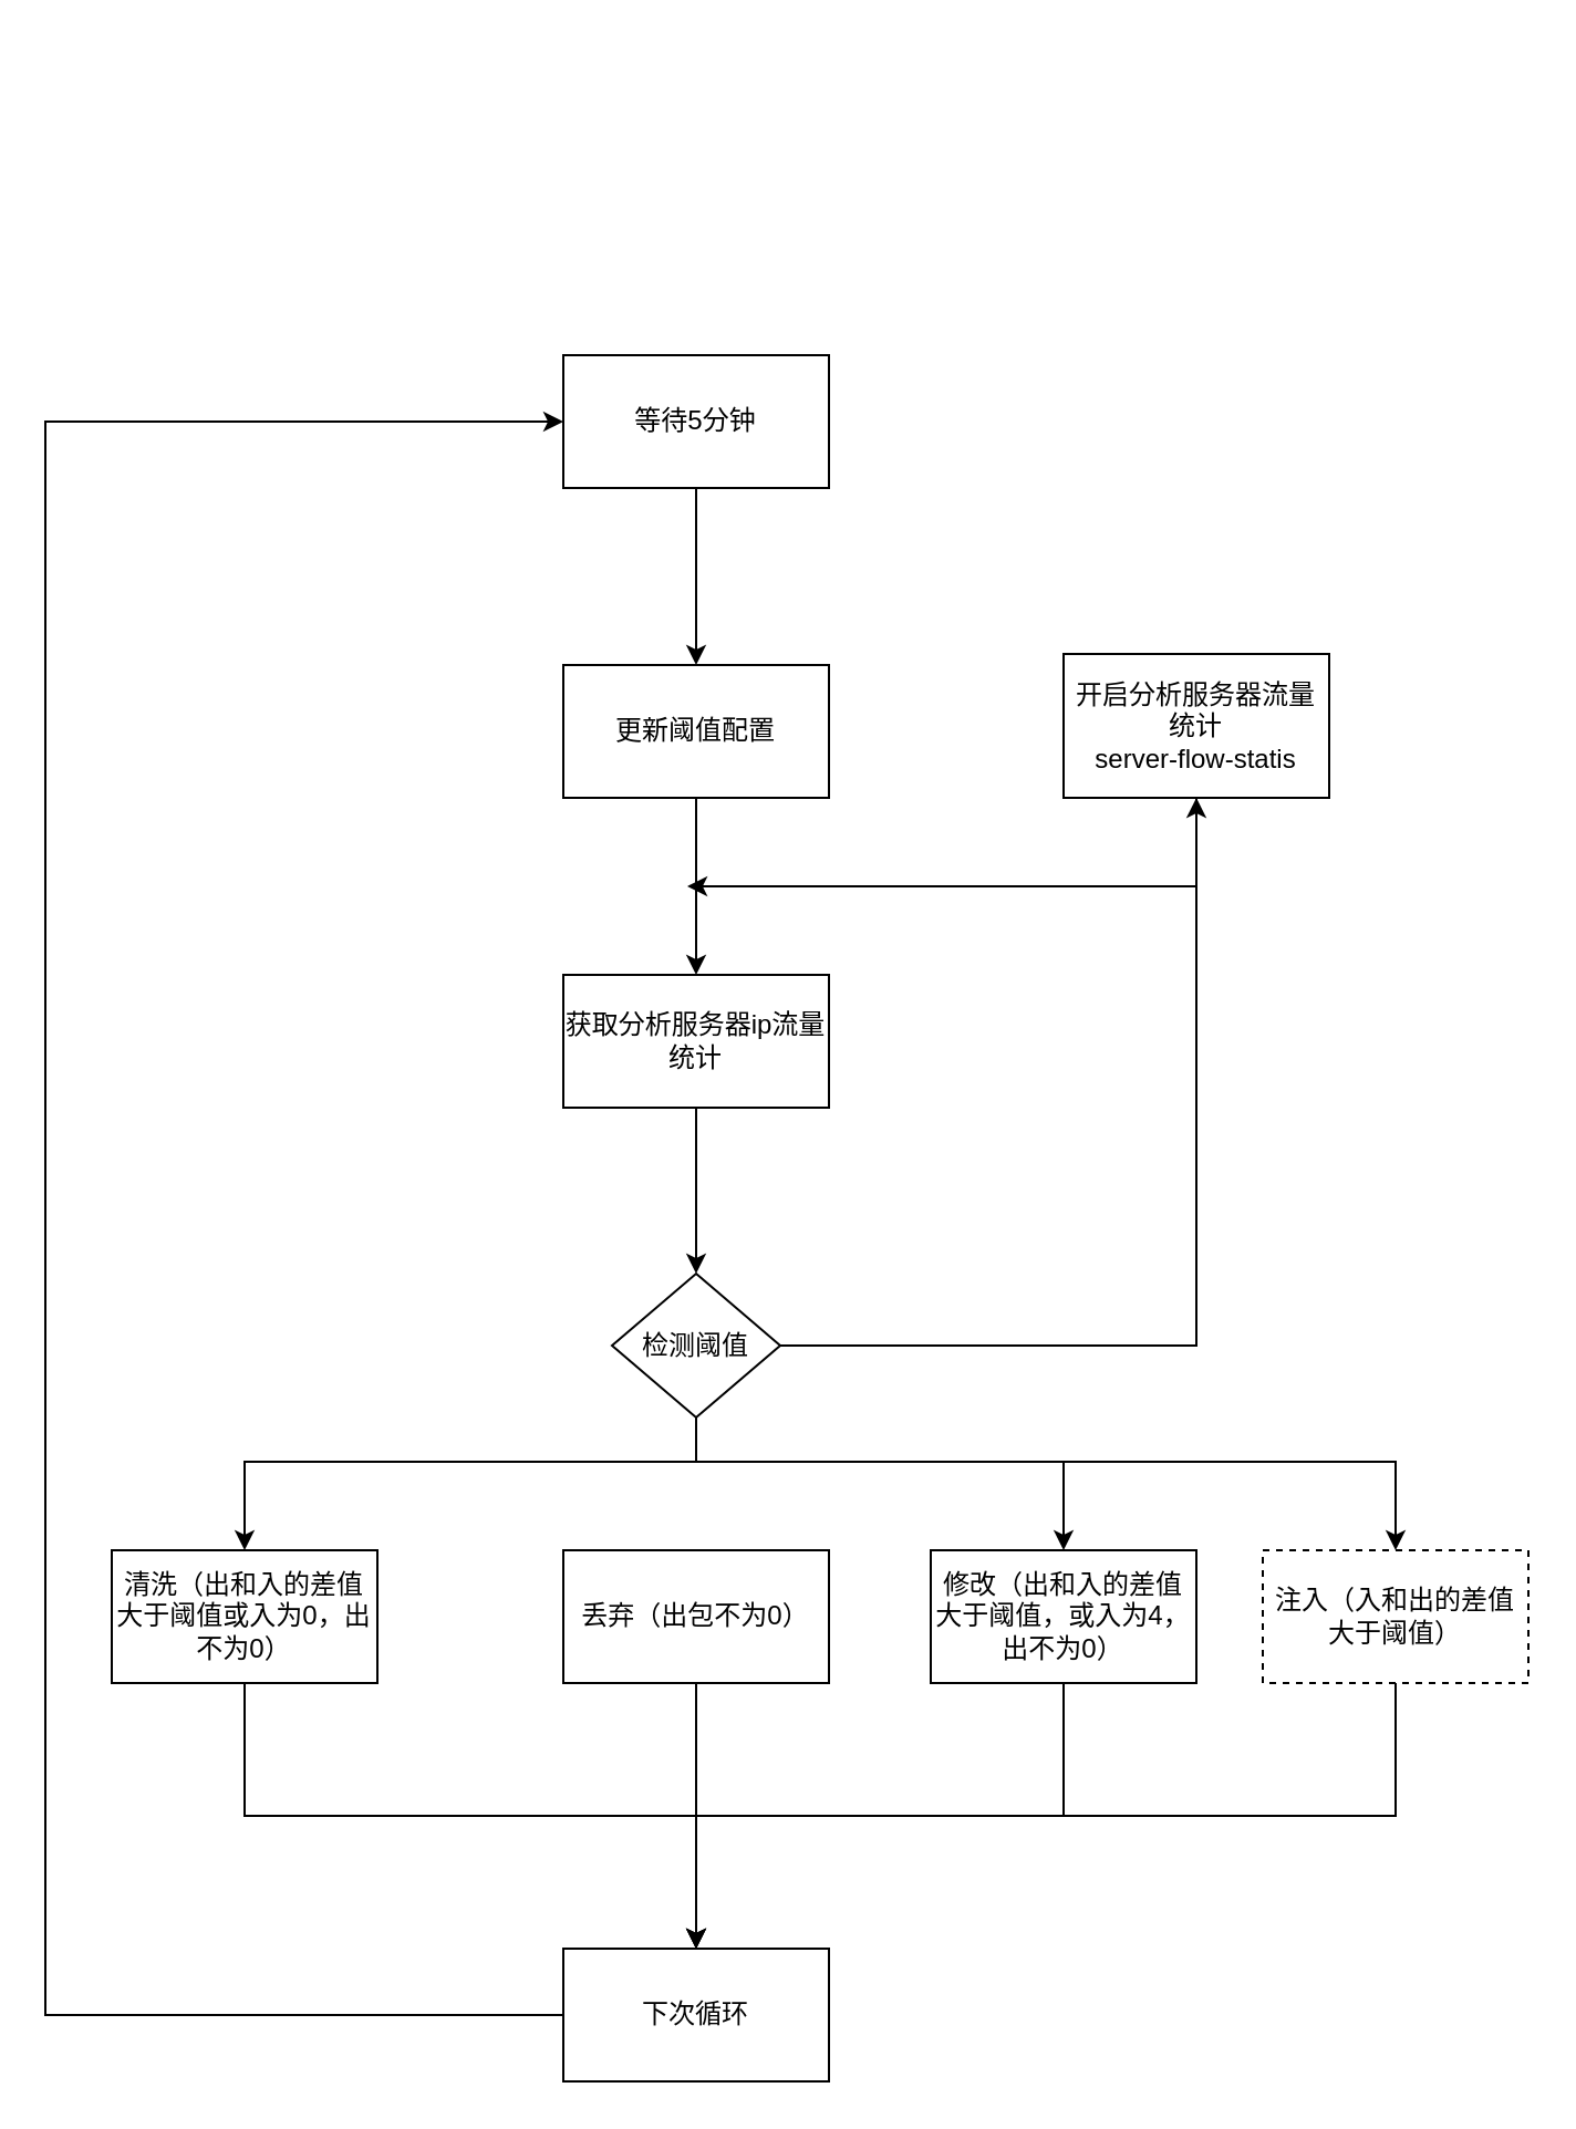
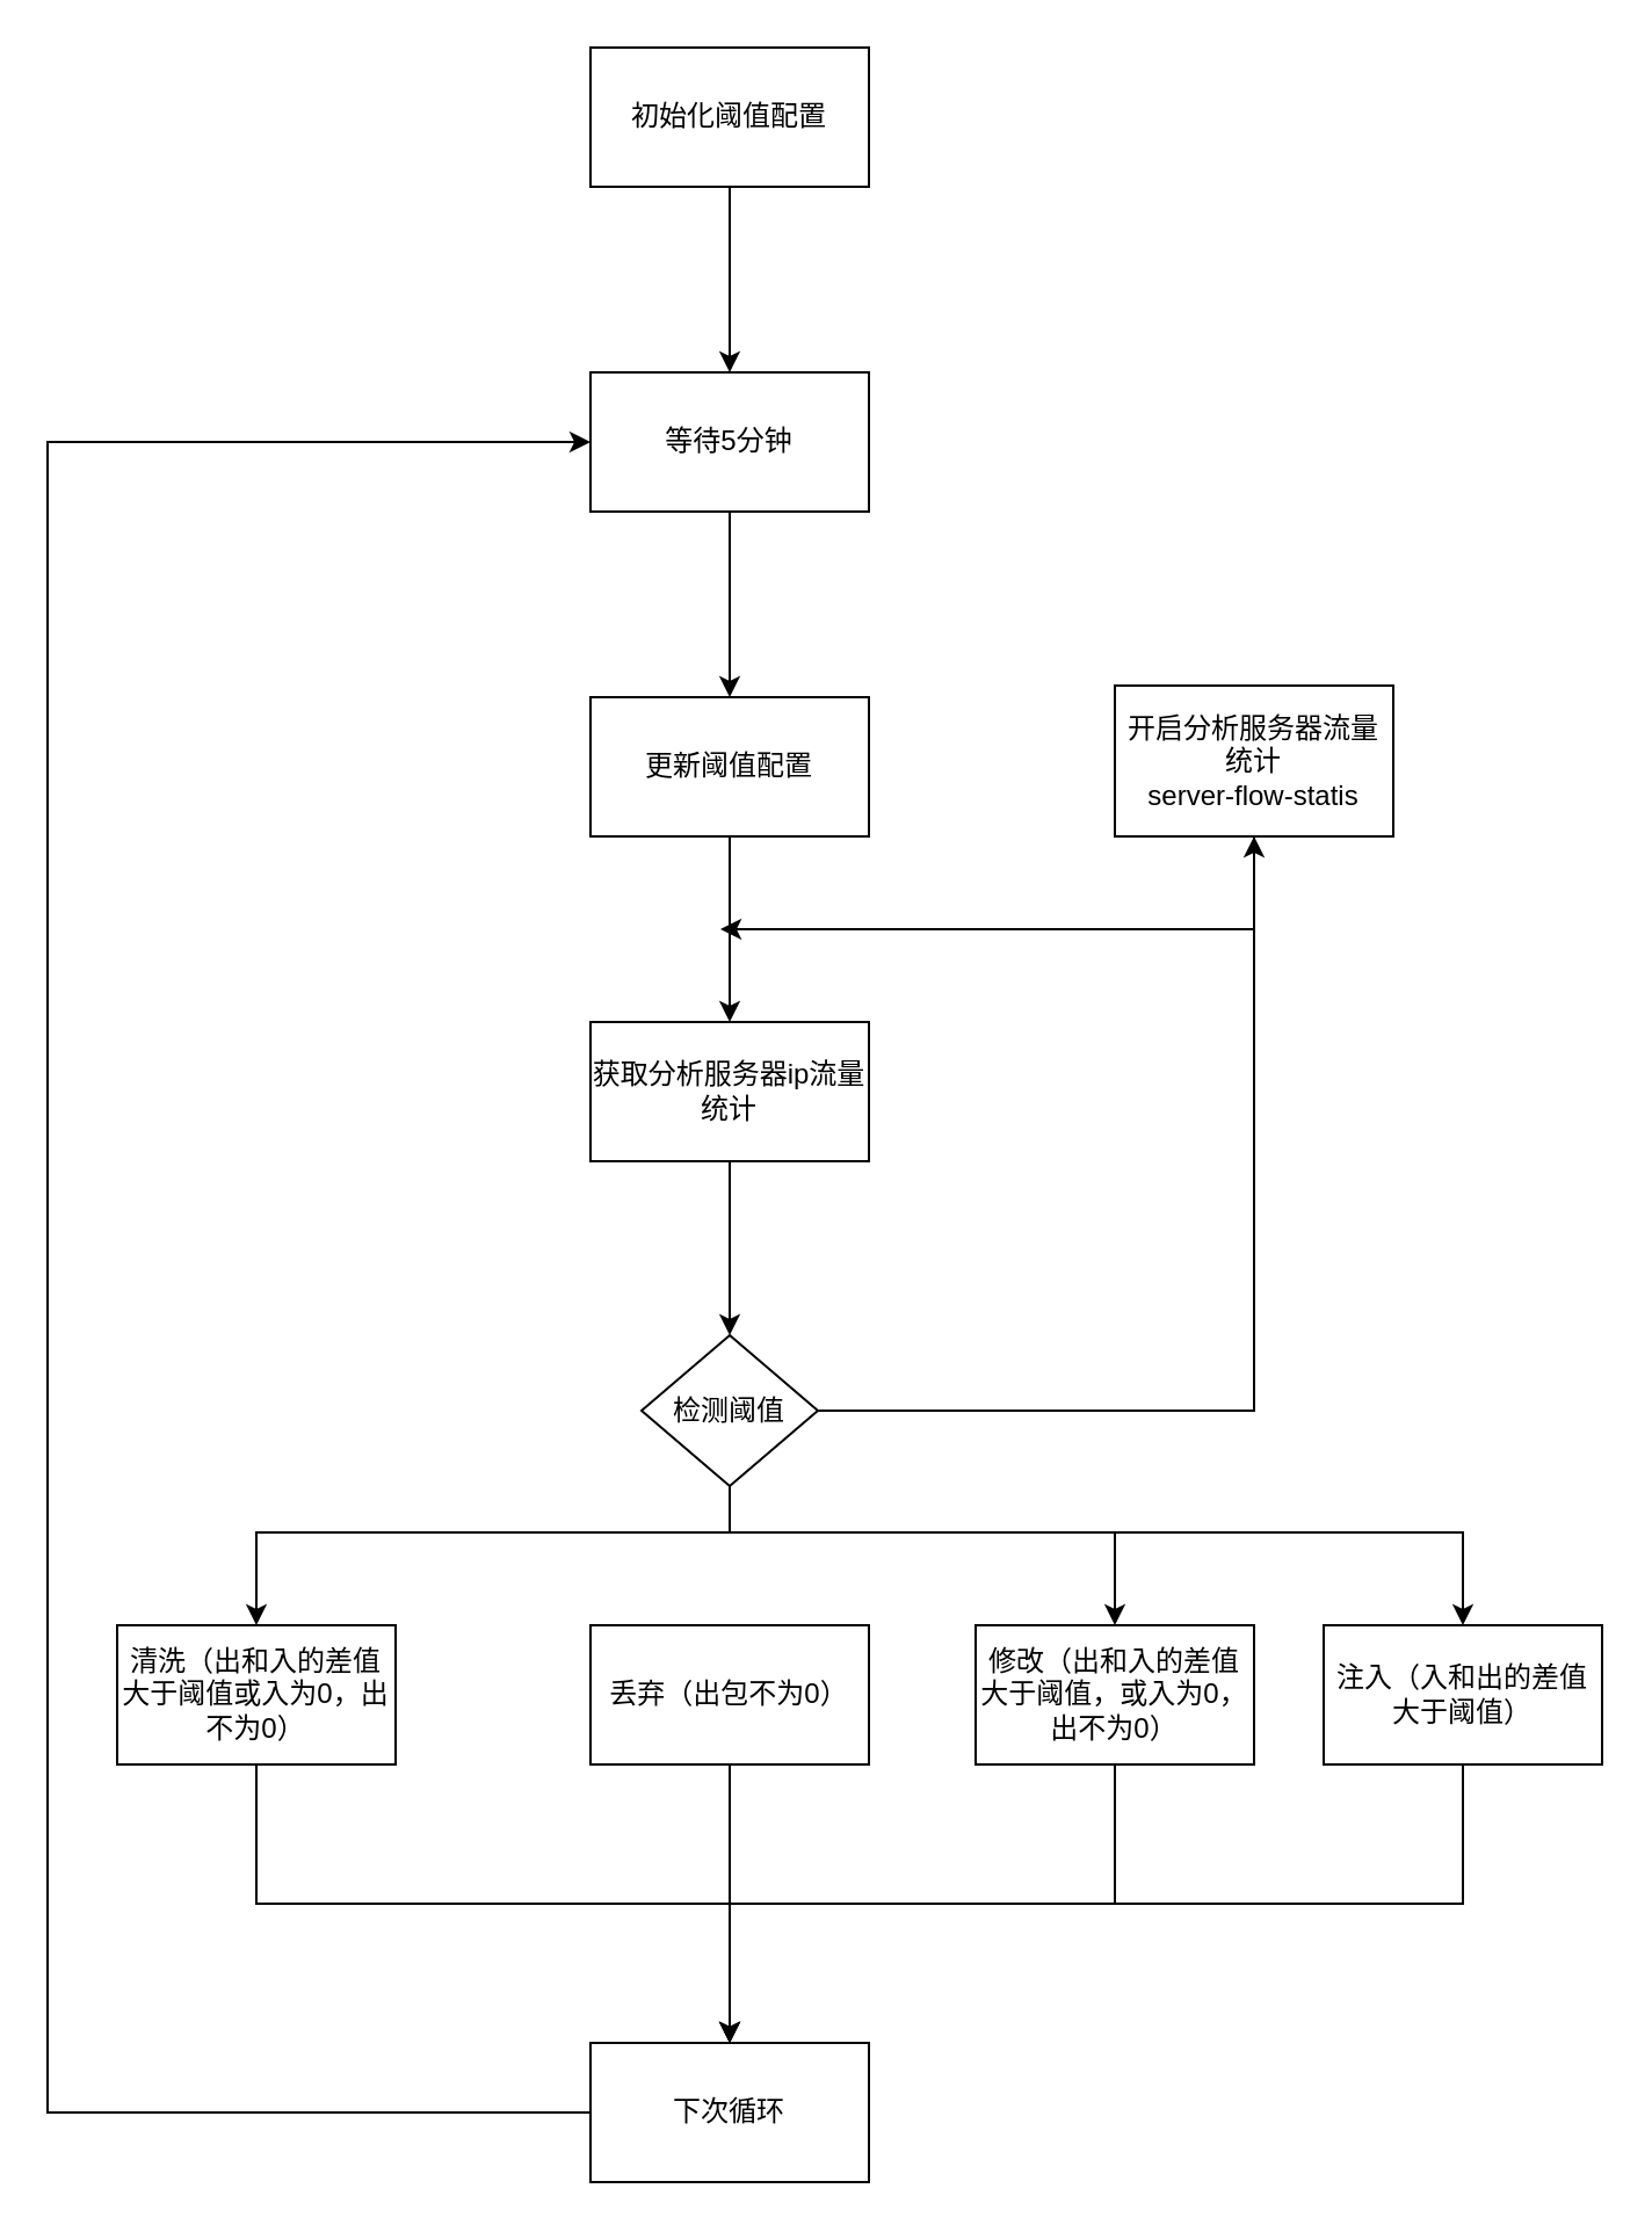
  <mxCell id="0" />
  <mxCell id="1" parent="0" />
+ <mxCell id="2" value="" style="edgeStyle=orthogonalEdgeStyle;rounded=0;orthogonalLoop=1;jettySize=auto;html=1;" edge="1" parent="1" source="3" target="5"><mxGeometry relative="1" as="geometry" /></mxCell>
+ <mxCell id="3" value="初始化阈值配置" style="rounded=0;whiteSpace=wrap;html=1;" vertex="1" parent="1"><mxGeometry x="254" y="20" width="120" height="60" as="geometry" /></mxCell>
  <mxCell id="4" value="" style="edgeStyle=orthogonalEdgeStyle;rounded=0;orthogonalLoop=1;jettySize=auto;html=1;" edge="1" parent="1" source="5" target="7"><mxGeometry relative="1" as="geometry" /></mxCell>
  <mxCell id="5" value="等待5分钟" style="whiteSpace=wrap;html=1;rounded=0;" vertex="1" parent="1"><mxGeometry x="254" y="160" width="120" height="60" as="geometry" /></mxCell>
  <mxCell id="6" value="" style="edgeStyle=orthogonalEdgeStyle;rounded=0;orthogonalLoop=1;jettySize=auto;html=1;" edge="1" parent="1" source="7" target="9"><mxGeometry relative="1" as="geometry" /></mxCell>
  <mxCell id="7" value="更新阈值配置" style="whiteSpace=wrap;html=1;rounded=0;" vertex="1" parent="1"><mxGeometry x="254" y="300" width="120" height="60" as="geometry" /></mxCell>
  <mxCell id="8" value="" style="edgeStyle=orthogonalEdgeStyle;rounded=0;orthogonalLoop=1;jettySize=auto;html=1;" edge="1" parent="1" source="9" target="14"><mxGeometry relative="1" as="geometry" /></mxCell>
  <mxCell id="9" value="获取分析服务器ip流量统计" style="whiteSpace=wrap;html=1;rounded=0;" vertex="1" parent="1"><mxGeometry x="254" y="440" width="120" height="60" as="geometry" /></mxCell>
  <mxCell id="10" style="edgeStyle=orthogonalEdgeStyle;rounded=0;orthogonalLoop=1;jettySize=auto;html=1;entryX=0.5;entryY=0;entryDx=0;entryDy=0;" edge="1" parent="1" source="14" target="18"><mxGeometry relative="1" as="geometry"><Array as="points"><mxPoint x="314" y="660" /><mxPoint x="110" y="660" /></Array></mxGeometry></mxCell>
  <mxCell id="11" style="edgeStyle=orthogonalEdgeStyle;rounded=0;orthogonalLoop=1;jettySize=auto;html=1;" edge="1" parent="1" source="14" target="16"><mxGeometry relative="1" as="geometry" /></mxCell>
  <mxCell id="12" style="edgeStyle=orthogonalEdgeStyle;rounded=0;orthogonalLoop=1;jettySize=auto;html=1;" edge="1" parent="1" source="14" target="22"><mxGeometry relative="1" as="geometry"><Array as="points"><mxPoint x="314" y="660" /><mxPoint x="480" y="660" /></Array></mxGeometry></mxCell>
  <mxCell id="13" style="edgeStyle=orthogonalEdgeStyle;rounded=0;orthogonalLoop=1;jettySize=auto;html=1;entryX=0.5;entryY=0;entryDx=0;entryDy=0;" edge="1" parent="1" source="14" target="24"><mxGeometry relative="1" as="geometry"><Array as="points"><mxPoint x="314" y="660" /><mxPoint x="630" y="660" /></Array></mxGeometry></mxCell>
  <mxCell id="14" value="检测阈值" style="rhombus;whiteSpace=wrap;html=1;rounded=0;" vertex="1" parent="1"><mxGeometry x="276" y="575" width="76" height="65" as="geometry" /></mxCell>
  <mxCell id="15" style="edgeStyle=orthogonalEdgeStyle;rounded=0;orthogonalLoop=1;jettySize=auto;html=1;" edge="1" parent="1" source="16"><mxGeometry relative="1" as="geometry"><mxPoint x="310" y="400" as="targetPoint" /><Array as="points"><mxPoint x="540" y="400" /></Array></mxGeometry></mxCell>
  <mxCell id="16" value="开启分析服务器流量统计&lt;div&gt;server-flow-statis&lt;/div&gt;" style="rounded=0;whiteSpace=wrap;html=1;" vertex="1" parent="1"><mxGeometry x="480" y="295" width="120" height="65" as="geometry" /></mxCell>
  <mxCell id="17" style="edgeStyle=orthogonalEdgeStyle;rounded=0;orthogonalLoop=1;jettySize=auto;html=1;exitX=0.5;exitY=1;exitDx=0;exitDy=0;entryX=0.5;entryY=0;entryDx=0;entryDy=0;" edge="1" parent="1" source="18" target="26"><mxGeometry relative="1" as="geometry" /></mxCell>
  <mxCell id="18" value="清洗（出和入的差值大于阈值或入为0，出不为0）" style="rounded=0;whiteSpace=wrap;html=1;" vertex="1" parent="1"><mxGeometry x="50" y="700" width="120" height="60" as="geometry" /></mxCell>
  <mxCell id="19" style="edgeStyle=orthogonalEdgeStyle;rounded=0;orthogonalLoop=1;jettySize=auto;html=1;exitX=0.5;exitY=1;exitDx=0;exitDy=0;" edge="1" parent="1" source="20"><mxGeometry relative="1" as="geometry"><mxPoint x="314" y="880" as="targetPoint" /></mxGeometry></mxCell>
  <mxCell id="20" value="丢弃（出包不为0）" style="rounded=0;whiteSpace=wrap;html=1;" vertex="1" parent="1"><mxGeometry x="254" y="700" width="120" height="60" as="geometry" /></mxCell>
  <mxCell id="21" style="edgeStyle=orthogonalEdgeStyle;rounded=0;orthogonalLoop=1;jettySize=auto;html=1;entryX=0.5;entryY=0;entryDx=0;entryDy=0;" edge="1" parent="1" source="22" target="26"><mxGeometry relative="1" as="geometry"><Array as="points"><mxPoint x="480" y="820" /><mxPoint x="314" y="820" /></Array></mxGeometry></mxCell>
- <mxCell id="22" value="修改（出和入的差值大于阈值，或入为4，出不为0）" style="rounded=0;whiteSpace=wrap;html=1;" vertex="1" parent="1"><mxGeometry x="420" y="700" width="120" height="60" as="geometry" /></mxCell>
+ <mxCell id="22" value="修改（出和入的差值大于阈值，或入为0，出不为0）" style="rounded=0;whiteSpace=wrap;html=1;" vertex="1" parent="1"><mxGeometry x="420" y="700" width="120" height="60" as="geometry" /></mxCell>
  <mxCell id="23" style="edgeStyle=orthogonalEdgeStyle;rounded=0;orthogonalLoop=1;jettySize=auto;html=1;entryX=0.5;entryY=0;entryDx=0;entryDy=0;" edge="1" parent="1" source="24" target="26"><mxGeometry relative="1" as="geometry"><Array as="points"><mxPoint x="630" y="820" /><mxPoint x="314" y="820" /></Array></mxGeometry></mxCell>
- <mxCell id="24" value="注入（入和出的差值大于阈值）" style="rounded=0;whiteSpace=wrap;html=1;dashed=1;" vertex="1" parent="1"><mxGeometry x="570" y="700" width="120" height="60" as="geometry" /></mxCell>
+ <mxCell id="24" value="注入（入和出的差值大于阈值）" style="rounded=0;whiteSpace=wrap;html=1;" vertex="1" parent="1"><mxGeometry x="570" y="700" width="120" height="60" as="geometry" /></mxCell>
  <mxCell id="25" style="edgeStyle=orthogonalEdgeStyle;rounded=0;orthogonalLoop=1;jettySize=auto;html=1;entryX=0;entryY=0.5;entryDx=0;entryDy=0;" edge="1" parent="1" source="26" target="5"><mxGeometry relative="1" as="geometry"><Array as="points"><mxPoint x="20" y="910" /><mxPoint x="20" y="190" /></Array></mxGeometry></mxCell>
  <mxCell id="26" value="下次循环" style="rounded=0;whiteSpace=wrap;html=1;" vertex="1" parent="1"><mxGeometry x="254" y="880" width="120" height="60" as="geometry" /></mxCell>
